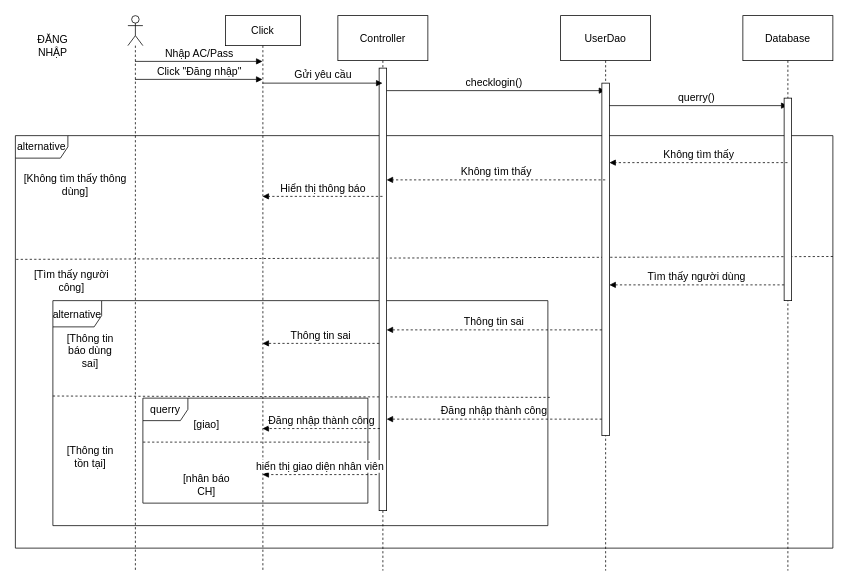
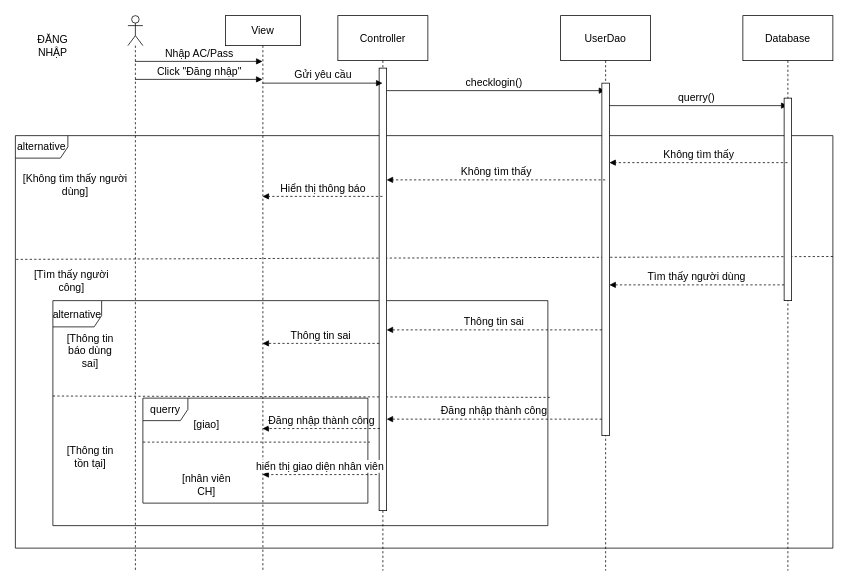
  <mxCell id="0" />
  <mxCell id="1" parent="0" />
  <mxCell id="2" value="" style="endArrow=none;dashed=1;html=1;rounded=0;exitX=0.001;exitY=0.3;exitDx=0;exitDy=0;exitPerimeter=0;entryX=1.002;entryY=0.293;entryDx=0;entryDy=0;entryPerimeter=0;fontSize=14;" parent="1" source="4" target="4" edge="1"><mxGeometry width="50" height="50" relative="1" as="geometry"><mxPoint x="550" y="430" as="sourcePoint" /><mxPoint x="600" y="380" as="targetPoint" /></mxGeometry></mxCell>
  <mxCell id="3" value="" style="endArrow=none;dashed=1;html=1;rounded=0;exitX=0;exitY=0.424;exitDx=0;exitDy=0;exitPerimeter=0;entryX=1.004;entryY=0.43;entryDx=0;entryDy=0;entryPerimeter=0;fontSize=14;" parent="1" source="5" target="5" edge="1"><mxGeometry width="50" height="50" relative="1" as="geometry"><mxPoint x="100" y="464.48" as="sourcePoint" /><mxPoint x="730" y="489" as="targetPoint" /></mxGeometry></mxCell>
  <mxCell id="4" value="alternative" style="shape=umlFrame;whiteSpace=wrap;html=1;width=70;height=30;fontSize=14;" parent="1" vertex="1"><mxGeometry x="20" y="180" width="1090" height="550" as="geometry" /></mxCell>
  <mxCell id="5" value="alternative" style="shape=umlFrame;whiteSpace=wrap;html=1;width=65;height=35;fontSize=14;" parent="1" vertex="1"><mxGeometry x="70" y="400" width="660" height="300" as="geometry" /></mxCell>
  <mxCell id="6" value="ĐĂNG NHẬP" style="text;html=1;strokeColor=none;fillColor=none;align=center;verticalAlign=middle;whiteSpace=wrap;rounded=0;fontSize=14;" parent="1" vertex="1"><mxGeometry x="30" y="45" width="80" height="30" as="geometry" /></mxCell>
  <mxCell id="7" value="" style="shape=umlLifeline;participant=umlActor;perimeter=lifelinePerimeter;whiteSpace=wrap;html=1;container=1;collapsible=0;recursiveResize=0;verticalAlign=top;spacingTop=36;outlineConnect=0;fontSize=14;" parent="1" vertex="1"><mxGeometry x="170" y="20" width="20" height="740" as="geometry" /></mxCell>
  <mxCell id="8" value="Controller" style="shape=umlLifeline;perimeter=lifelinePerimeter;whiteSpace=wrap;html=1;container=1;collapsible=0;recursiveResize=0;outlineConnect=0;size=60;fontSize=14;" parent="1" vertex="1"><mxGeometry x="450" y="20" width="120" height="740" as="geometry" /></mxCell>
  <mxCell id="9" value="checklogin()" style="html=1;verticalAlign=bottom;endArrow=block;rounded=0;fontSize=14;" parent="8" target="11" edge="1"><mxGeometry width="80" relative="1" as="geometry"><mxPoint x="60" y="100" as="sourcePoint" /><mxPoint x="140" y="100" as="targetPoint" /></mxGeometry></mxCell>
  <mxCell id="10" value="" style="html=1;points=[];perimeter=orthogonalPerimeter;fontSize=14;" parent="8" vertex="1"><mxGeometry x="55" y="70" width="10" height="590" as="geometry" /></mxCell>
  <mxCell id="11" value="UserDao" style="shape=umlLifeline;perimeter=lifelinePerimeter;whiteSpace=wrap;html=1;container=1;collapsible=0;recursiveResize=0;outlineConnect=0;size=60;fontSize=14;" parent="1" vertex="1"><mxGeometry x="747" y="20" width="120" height="740" as="geometry" /></mxCell>
  <mxCell id="12" value="querry()" style="html=1;verticalAlign=bottom;endArrow=block;rounded=0;fontSize=14;" parent="11" target="14" edge="1"><mxGeometry width="80" relative="1" as="geometry"><mxPoint x="60" y="120" as="sourcePoint" /><mxPoint x="140" y="120" as="targetPoint" /></mxGeometry></mxCell>
  <mxCell id="13" value="" style="html=1;points=[];perimeter=orthogonalPerimeter;fontSize=14;" parent="11" vertex="1"><mxGeometry x="55" y="90" width="10" height="470" as="geometry" /></mxCell>
  <mxCell id="14" value="Database" style="shape=umlLifeline;perimeter=lifelinePerimeter;whiteSpace=wrap;html=1;container=1;collapsible=0;recursiveResize=0;outlineConnect=0;size=60;fontSize=14;" parent="1" vertex="1"><mxGeometry x="990" y="20" width="120" height="740" as="geometry" /></mxCell>
  <mxCell id="15" value="" style="html=1;points=[];perimeter=orthogonalPerimeter;fontSize=14;" parent="14" vertex="1"><mxGeometry x="55" y="110" width="10" height="270" as="geometry" /></mxCell>
  <mxCell id="16" value="Không tìm thấy" style="html=1;verticalAlign=bottom;endArrow=block;rounded=0;dashed=1;fontSize=14;" parent="1" edge="1"><mxGeometry width="80" relative="1" as="geometry"><mxPoint x="1049.5" y="216" as="sourcePoint" /><mxPoint x="812" y="216" as="targetPoint" /></mxGeometry></mxCell>
  <mxCell id="17" value="Không tìm thấy" style="html=1;verticalAlign=bottom;endArrow=block;rounded=0;dashed=1;fontSize=14;" parent="1" edge="1"><mxGeometry width="80" relative="1" as="geometry"><mxPoint x="806.5" y="239" as="sourcePoint" /><mxPoint x="515" y="239" as="targetPoint" /></mxGeometry></mxCell>
  <mxCell id="18" value="Hiển thị thông báo" style="html=1;verticalAlign=bottom;endArrow=block;rounded=0;dashed=1;fontSize=14;" parent="1" edge="1"><mxGeometry width="80" relative="1" as="geometry"><mxPoint x="509.5" y="261" as="sourcePoint" /><mxPoint x="349.5" y="261" as="targetPoint" /></mxGeometry></mxCell>
- <mxCell id="19" value="[Không tìm thấy thông dùng]" style="text;html=1;strokeColor=none;fillColor=none;align=center;verticalAlign=middle;whiteSpace=wrap;rounded=0;fontSize=14;" parent="1" vertex="1"><mxGeometry x="20" y="230" width="160" height="30" as="geometry" /></mxCell>
+ <mxCell id="19" value="[Không tìm thấy người dùng]" style="text;html=1;strokeColor=none;fillColor=none;align=center;verticalAlign=middle;whiteSpace=wrap;rounded=0;fontSize=14;" parent="1" vertex="1"><mxGeometry x="20" y="230" width="160" height="30" as="geometry" /></mxCell>
  <mxCell id="20" value="[Tìm thấy người công]" style="text;html=1;strokeColor=none;fillColor=none;align=center;verticalAlign=middle;whiteSpace=wrap;rounded=0;fontSize=14;" parent="1" vertex="1"><mxGeometry x="30" y="358" width="130" height="30" as="geometry" /></mxCell>
  <mxCell id="21" value="Tìm thấy người dùng" style="html=1;verticalAlign=bottom;endArrow=block;rounded=0;dashed=1;fontSize=14;" parent="1" edge="1"><mxGeometry width="80" relative="1" as="geometry"><mxPoint x="1045" y="379" as="sourcePoint" /><mxPoint x="812" y="379" as="targetPoint" /></mxGeometry></mxCell>
  <mxCell id="22" value="Thông tin sai" style="html=1;verticalAlign=bottom;endArrow=block;rounded=0;dashed=1;fontSize=14;" parent="1" edge="1"><mxGeometry width="80" relative="1" as="geometry"><mxPoint x="802" y="439" as="sourcePoint" /><mxPoint x="515" y="439" as="targetPoint" /></mxGeometry></mxCell>
  <mxCell id="23" value="Thông tin sai" style="html=1;verticalAlign=bottom;endArrow=block;rounded=0;dashed=1;fontSize=14;" parent="1" edge="1"><mxGeometry width="80" relative="1" as="geometry"><mxPoint x="505" y="457" as="sourcePoint" /><mxPoint x="349.5" y="457" as="targetPoint" /></mxGeometry></mxCell>
  <mxCell id="24" value="[Thông tin báo dùng sai]" style="text;html=1;strokeColor=none;fillColor=none;align=center;verticalAlign=middle;whiteSpace=wrap;rounded=0;fontSize=14;" parent="1" vertex="1"><mxGeometry x="80" y="452" width="80" height="30" as="geometry" /></mxCell>
  <mxCell id="25" value="[Thông tin tồn tại]" style="text;html=1;strokeColor=none;fillColor=none;align=center;verticalAlign=middle;whiteSpace=wrap;rounded=0;fontSize=14;" parent="1" vertex="1"><mxGeometry x="80" y="593" width="80" height="30" as="geometry" /></mxCell>
  <mxCell id="26" value="Đăng nhập thành công" style="html=1;verticalAlign=bottom;endArrow=block;rounded=0;dashed=1;fontSize=14;" parent="1" edge="1"><mxGeometry width="80" relative="1" as="geometry"><mxPoint x="802" y="558" as="sourcePoint" /><mxPoint x="515" y="558" as="targetPoint" /></mxGeometry></mxCell>
  <mxCell id="27" value="Đăng nhập thành công" style="html=1;verticalAlign=bottom;endArrow=block;rounded=0;dashed=1;exitX=0.1;exitY=0.972;exitDx=0;exitDy=0;exitPerimeter=0;fontSize=14;" parent="1" edge="1"><mxGeometry width="80" relative="1" as="geometry"><mxPoint x="506" y="570.56" as="sourcePoint" /><mxPoint x="349.5" y="570.56" as="targetPoint" /></mxGeometry></mxCell>
- <mxCell id="28" value="Click" style="shape=umlLifeline;perimeter=lifelinePerimeter;whiteSpace=wrap;html=1;container=1;collapsible=0;recursiveResize=0;outlineConnect=0;fontSize=14;" parent="1" vertex="1"><mxGeometry x="300" y="20" width="100" height="740" as="geometry" /></mxCell>
+ <mxCell id="28" value="View" style="shape=umlLifeline;perimeter=lifelinePerimeter;whiteSpace=wrap;html=1;container=1;collapsible=0;recursiveResize=0;outlineConnect=0;fontSize=14;" parent="1" vertex="1"><mxGeometry x="300" y="20" width="100" height="740" as="geometry" /></mxCell>
  <mxCell id="29" value="Gửi yêu cầu" style="html=1;verticalAlign=bottom;endArrow=block;rounded=0;fontSize=14;" parent="1" edge="1"><mxGeometry width="80" relative="1" as="geometry"><mxPoint x="349.5" y="110" as="sourcePoint" /><mxPoint x="509.5" y="110" as="targetPoint" /></mxGeometry></mxCell>
  <mxCell id="30" value="Nhập AC/Pass" style="html=1;verticalAlign=bottom;endArrow=block;rounded=0;fontSize=14;" parent="1" edge="1"><mxGeometry width="80" relative="1" as="geometry"><mxPoint x="179.5" y="81" as="sourcePoint" /><mxPoint x="349.5" y="81" as="targetPoint" /></mxGeometry></mxCell>
  <mxCell id="31" value="Click &quot;Đăng nhập&quot;" style="html=1;verticalAlign=bottom;endArrow=block;rounded=0;fontSize=14;" parent="1" edge="1"><mxGeometry width="80" relative="1" as="geometry"><mxPoint x="179.5" y="105" as="sourcePoint" /><mxPoint x="349.5" y="105" as="targetPoint" /></mxGeometry></mxCell>
  <mxCell id="32" value="querry" style="shape=umlFrame;whiteSpace=wrap;html=1;fontSize=14;" parent="1" vertex="1"><mxGeometry x="190" y="530" width="300" height="140" as="geometry" /></mxCell>
  <mxCell id="33" value="hiển thị giao diện nhân viên" style="html=1;verticalAlign=bottom;endArrow=block;rounded=0;dashed=1;exitX=1.007;exitY=0.621;exitDx=0;exitDy=0;exitPerimeter=0;fontSize=14;" parent="1" target="28" edge="1"><mxGeometry width="80" relative="1" as="geometry"><mxPoint x="502.1" y="631.94" as="sourcePoint" /><mxPoint x="350" y="651" as="targetPoint" /></mxGeometry></mxCell>
  <mxCell id="34" value="" style="endArrow=none;dashed=1;html=1;rounded=0;exitX=0.001;exitY=0.419;exitDx=0;exitDy=0;exitPerimeter=0;entryX=1.009;entryY=0.419;entryDx=0;entryDy=0;entryPerimeter=0;fontSize=14;" parent="1" source="32" target="32" edge="1"><mxGeometry width="50" height="50" relative="1" as="geometry"><mxPoint x="137.93" y="655.39" as="sourcePoint" /><mxPoint x="370" y="655" as="targetPoint" /></mxGeometry></mxCell>
  <mxCell id="35" value="[giao]" style="text;html=1;strokeColor=none;fillColor=none;align=center;verticalAlign=middle;whiteSpace=wrap;rounded=0;fontSize=14;" parent="1" vertex="1"><mxGeometry x="235" y="550" width="80" height="30" as="geometry" /></mxCell>
- <mxCell id="36" value="[nhân báo CH]" style="text;html=1;strokeColor=none;fillColor=none;align=center;verticalAlign=middle;whiteSpace=wrap;rounded=0;fontSize=14;" parent="1" vertex="1"><mxGeometry x="230" y="630" width="90" height="30" as="geometry" /></mxCell>
+ <mxCell id="36" value="[nhân viên CH]" style="text;html=1;strokeColor=none;fillColor=none;align=center;verticalAlign=middle;whiteSpace=wrap;rounded=0;fontSize=14;" parent="1" vertex="1"><mxGeometry x="230" y="630" width="90" height="30" as="geometry" /></mxCell>
